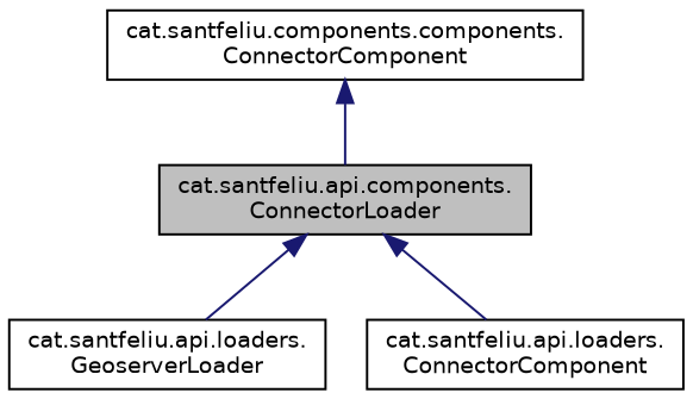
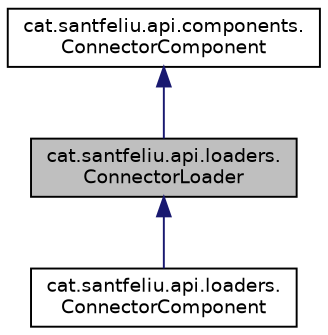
  digraph {
    fontname="DejaVu Sans"
    rankdir=TB
    node [color=black fillcolor=white fontname="DejaVu Sans" fontsize=10 shape=record style=filled]
    edge [color=midnightblue dir=back fontname="DejaVu Sans" fontsize=10 labelfontname=Helvetica labelfontsize=10 style=solid]
-   n1 [fillcolor=grey75 fontcolor=black height=0.2 label="cat.santfeliu.api.components.\lConnectorLoader" width=0.4]
-   n2 [height=0.2 label="cat.santfeliu.api.loaders.\lGeoserverLoader" width=0.4]
+   n1 [fillcolor=grey75 fontcolor=black height=0.2 label="cat.santfeliu.api.loaders.\lConnectorLoader" width=0.4]
    n3 [height=0.2 label="cat.santfeliu.api.loaders.\lConnectorComponent" width=0.4]
-   n4 [height=0.2 label="cat.santfeliu.components.components.\lConnectorComponent" width=0.4]
-   n1 -> n2
+   n4 [height=0.2 label="cat.santfeliu.api.components.\lConnectorComponent" width=0.4]
    n1 -> n3
    n4 -> n1
  }
